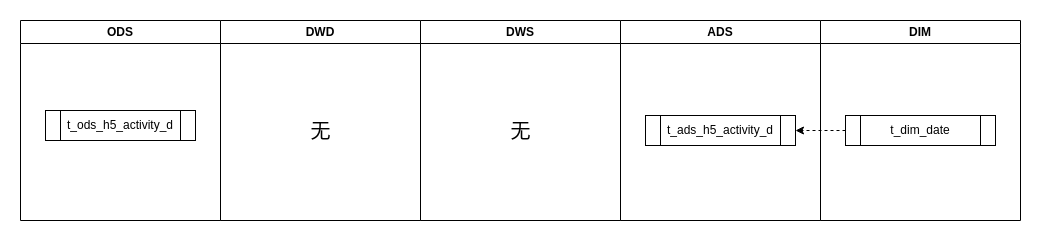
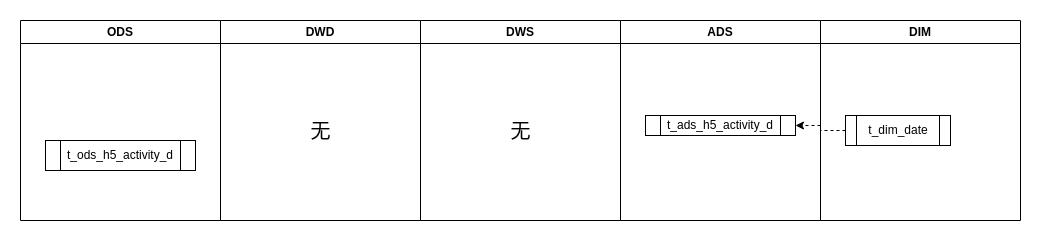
  <mxCell id="0" />
  <mxCell id="1" parent="0" />
  <mxCell id="2" value="ODS" style="swimlane;whiteSpace=wrap;html=1;" vertex="1" parent="1"><mxGeometry x="20" y="20" width="200" height="200" as="geometry" /></mxCell>
- <mxCell id="3" value="t_ods_h5_activity_d" style="shape=process;whiteSpace=wrap;html=1;backgroundOutline=1;" vertex="1" parent="2"><mxGeometry x="25" y="90" width="150" height="30" as="geometry" /></mxCell>
+ <mxCell id="3" value="t_ods_h5_activity_d" style="shape=process;whiteSpace=wrap;html=1;backgroundOutline=1;" vertex="1" parent="2"><mxGeometry x="25" y="120" width="150" height="30" as="geometry" /></mxCell>
  <mxCell id="4" value="DWD" style="swimlane;whiteSpace=wrap;html=1;" vertex="1" parent="1"><mxGeometry x="220" y="20" width="200" height="200" as="geometry" /></mxCell>
  <mxCell id="5" value="无" style="text;html=1;align=center;verticalAlign=middle;resizable=0;points=[];autosize=1;strokeColor=none;fillColor=none;fontSize=20;" vertex="1" parent="4"><mxGeometry x="80" y="90" width="40" height="40" as="geometry" /></mxCell>
  <mxCell id="6" value="DWS" style="swimlane;whiteSpace=wrap;html=1;" vertex="1" parent="1"><mxGeometry x="420" y="20" width="200" height="200" as="geometry" /></mxCell>
  <mxCell id="7" value="无" style="text;html=1;align=center;verticalAlign=middle;resizable=0;points=[];autosize=1;strokeColor=none;fillColor=none;fontSize=20;" vertex="1" parent="6"><mxGeometry x="80" y="90" width="40" height="40" as="geometry" /></mxCell>
  <mxCell id="8" value="ADS" style="swimlane;whiteSpace=wrap;html=1;" vertex="1" parent="1"><mxGeometry x="620" y="20" width="200" height="200" as="geometry" /></mxCell>
- <mxCell id="9" value="t_ads_h5_activity_d" style="shape=process;whiteSpace=wrap;html=1;backgroundOutline=1;" vertex="1" parent="8"><mxGeometry x="25" y="95" width="150" height="30" as="geometry" /></mxCell>
+ <mxCell id="9" value="t_ads_h5_activity_d" style="shape=process;whiteSpace=wrap;html=1;backgroundOutline=1;" vertex="1" parent="8"><mxGeometry x="25" y="95" width="150" height="20" as="geometry" /></mxCell>
  <mxCell id="10" value="DIM" style="swimlane;whiteSpace=wrap;html=1;" vertex="1" parent="1"><mxGeometry x="820" y="20" width="200" height="200" as="geometry" /></mxCell>
- <mxCell id="11" value="t_dim_date" style="shape=process;whiteSpace=wrap;html=1;backgroundOutline=1;" vertex="1" parent="10"><mxGeometry x="25" y="95" width="150" height="30" as="geometry" /></mxCell>
+ <mxCell id="11" value="t_dim_date" style="shape=process;whiteSpace=wrap;html=1;backgroundOutline=1;" vertex="1" parent="10"><mxGeometry x="25" y="95" width="105" height="30" as="geometry" /></mxCell>
  <mxCell id="12" value="" style="edgeStyle=orthogonalEdgeStyle;rounded=0;orthogonalLoop=1;jettySize=auto;html=1;dashed=1;" edge="1" parent="1" source="11" target="9"><mxGeometry relative="1" as="geometry" /></mxCell>
